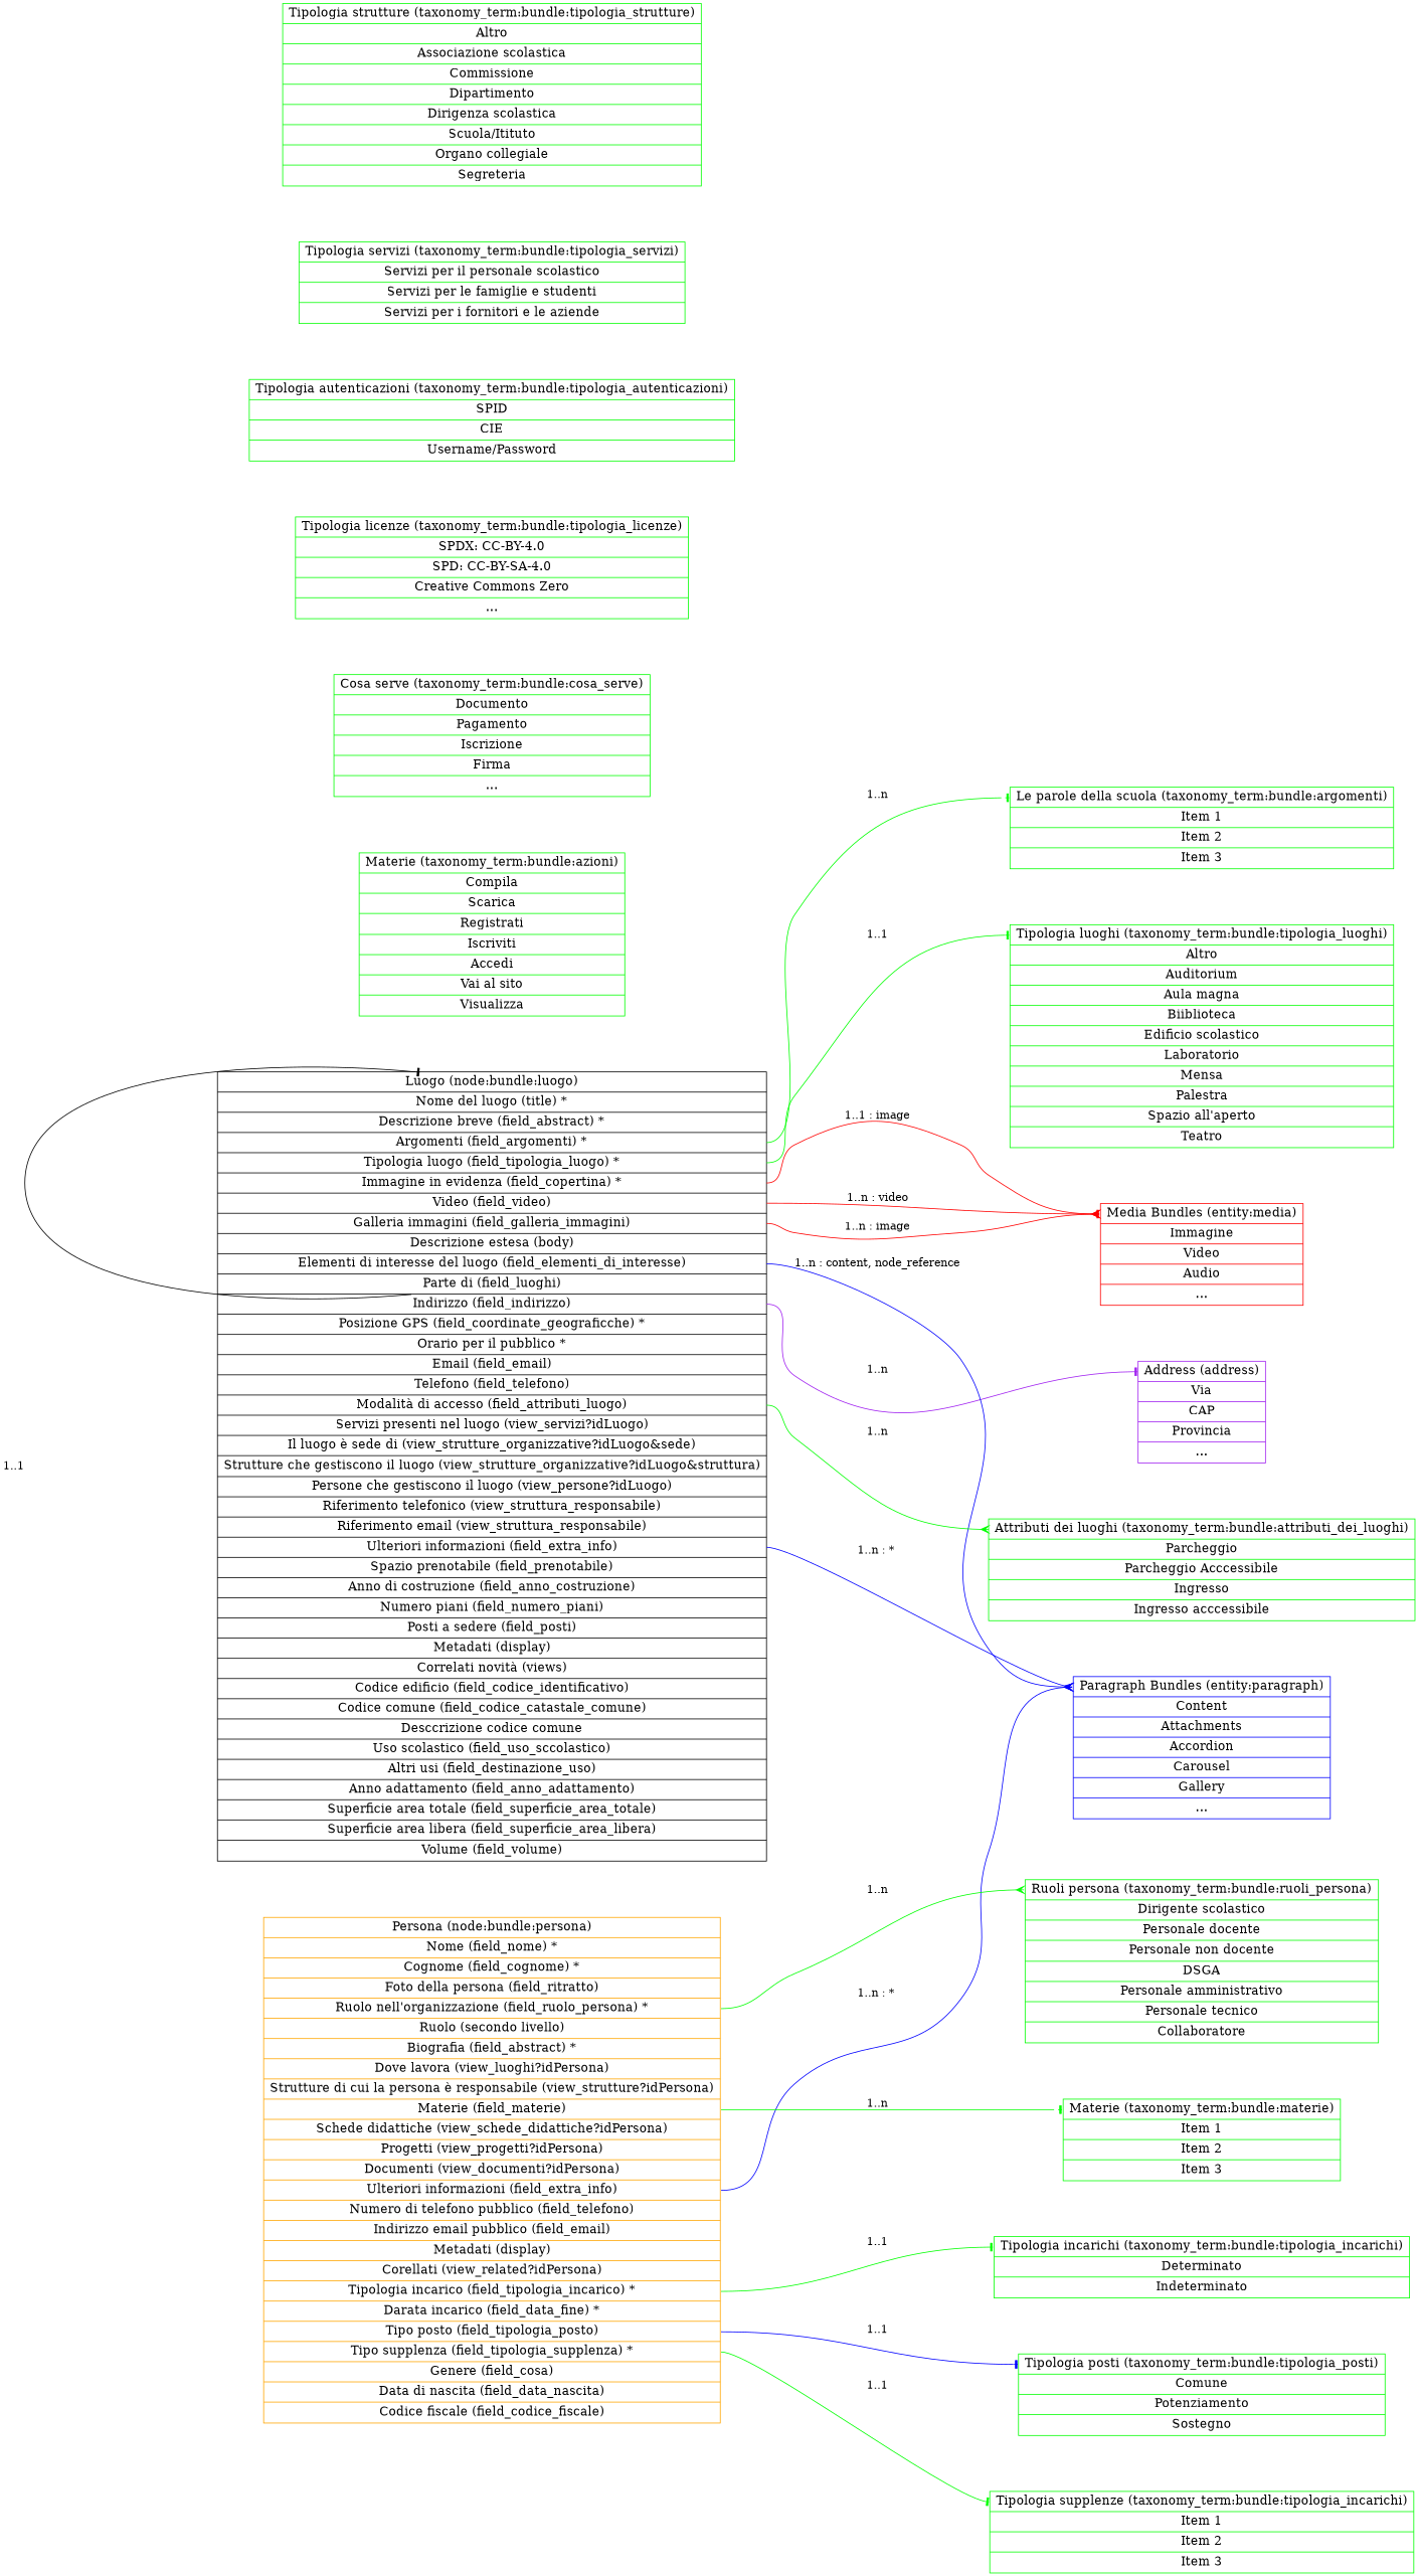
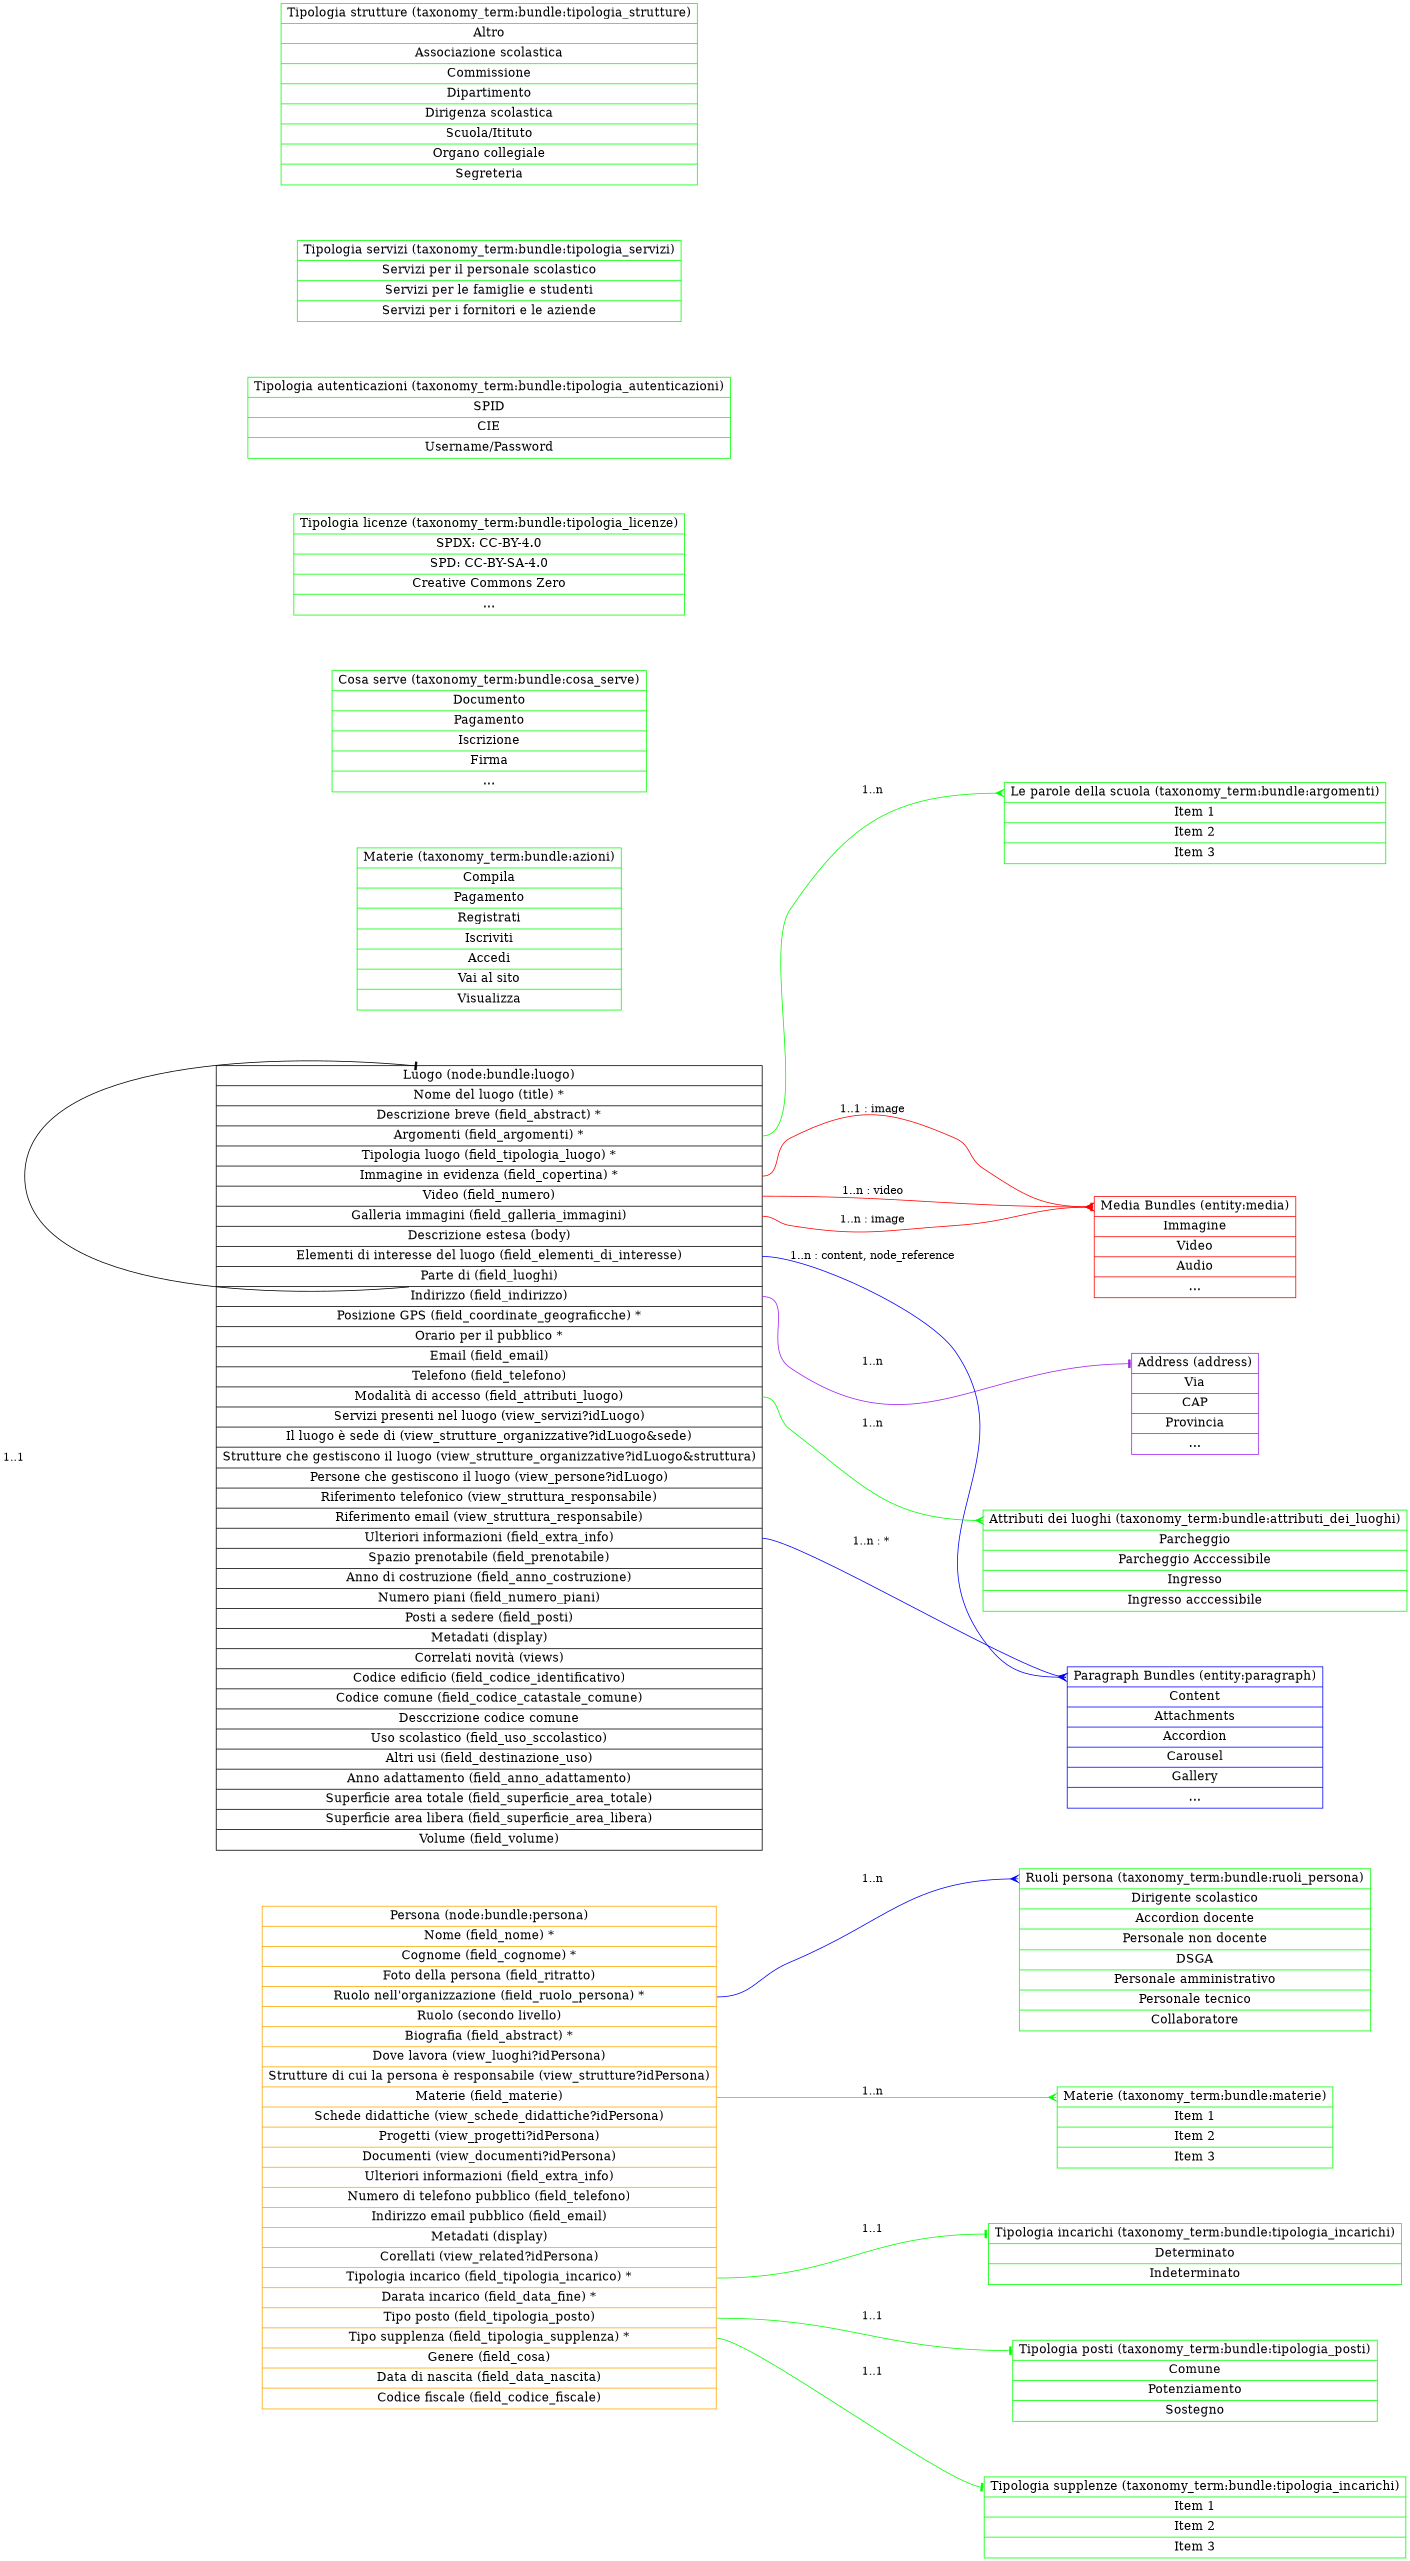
  digraph {
    fontname="Titillium web,Open Sans,sans-serif"
    newrank=true
    nodesep=1
    rankdir=LR
    ranksep=1
    node [color=green fontsize=16 shape=record]
    edge [arrowhead=crow color=green headport=taxonomyBundle tailport=field_extra_info]
    n1 [color=purple label="<address> Address (address)|                        Via | CAP | Provincia | ..."]
    n2 [color=red label="<mediaBundle> Media Bundles (entity:media)|                    Immagine | Video | Audio | ..."]
    n3 [color=blue label="<paragraphBundle> Paragraph Bundles (entity:paragraph)|                    Content | Attachments | Accordion | Carousel | Gallery |..."]
    n4 [label="<taxonomyBundle> Le parole della scuola (taxonomy_term:bundle:argomenti) |                    Item 1|                    Item 2|                    Item 3"]
    n5 [label="<taxonomyBundle> Attributi dei luoghi (taxonomy_term:bundle:attributi_dei_luoghi) |                    Parcheggio|                    Parcheggio Acccessibile|                    Ingresso|                    Ingresso acccessibile"]
-   n6 [label="<taxonomyBundle> Materie (taxonomy_term:bundle:azioni) |                    Compila|                    Scarica|                    Registrati|                    Iscriviti|                    Accedi|                    Vai al sito|                    Visualizza"]
+   n6 [label="<taxonomyBundle> Materie (taxonomy_term:bundle:azioni) |                    Compila|                    Pagamento|                    Registrati|                    Iscriviti|                    Accedi|                    Vai al sito|                    Visualizza"]
    n7 [label="<taxonomyBundle> Cosa serve (taxonomy_term:bundle:cosa_serve) |                    Documento|                    Pagamento|                    Iscrizione|                    Firma|                    ..."]
    n8 [label="<taxonomyBundle> Tipologia licenze (taxonomy_term:bundle:tipologia_licenze) |                    SPDX: CC-BY-4.0|                    SPD: CC-BY-SA-4.0|                    Creative Commons Zero|                    ..."]
    n9 [label="<taxonomyBundle> Materie (taxonomy_term:bundle:materie) |                    Item 1|                    Item 2|                    Item 3"]
-   n10 [label="<taxonomyBundle> Ruoli persona (taxonomy_term:bundle:ruoli_persona) |                  Dirigente scolastico|                  Personale docente|                  Personale non docente|                  DSGA|                  Personale amministrativo|                  Personale tecnico|                  Collaboratore"]
+   n10 [label="<taxonomyBundle> Ruoli persona (taxonomy_term:bundle:ruoli_persona) |                  Dirigente scolastico|                  Accordion docente|                  Personale non docente|                  DSGA|                  Personale amministrativo|                  Personale tecnico|                  Collaboratore"]
    n11 [label="<taxonomyBundle> Tipologia autenticazioni (taxonomy_term:bundle:tipologia_autenticazioni) |                    SPID|                    CIE|                    Username/Password"]
    n12 [label="<taxonomyBundle> Tipologia incarichi (taxonomy_term:bundle:tipologia_incarichi) |                    Determinato|                    Indeterminato"]
-   n13 [label="<taxonomyBundle> Tipologia luoghi (taxonomy_term:bundle:tipologia_luoghi) |                  Altro|                  Auditorium|                  Aula magna|                  Biiblioteca|                  Edificio scolastico|                  Laboratorio|                  Mensa|                  Palestra|                  Spazio all'aperto|                  Teatro"]
    n14 [label="<taxonomyBundle> Tipologia posti (taxonomy_term:bundle:tipologia_posti) |                    Comune|                    Potenziamento|                    Sostegno"]
    n15 [label="<taxonomyBundle> Tipologia servizi (taxonomy_term:bundle:tipologia_servizi) |                    Servizi per il personale scolastico|                    Servizi per le famiglie e studenti|                    Servizi per i fornitori e le aziende"]
    n16 [label="<taxonomyBundle> Tipologia strutture (taxonomy_term:bundle:tipologia_strutture) |                    Altro|                    Associazione scolastica|                    Commissione|                    Dipartimento|                    Dirigenza scolastica|                    Scuola/Itituto|                    Organo collegiale|                    Segreteria"]
    n17 [label="<taxonomyBundle> Tipologia supplenze (taxonomy_term:bundle:tipologia_incarichi) |                    Item 1|                    Item 2|                    Item 3"]
    n18 [color=orange label="<nodeBundle> Persona (node:bundle:persona)|                     <field_nome> Nome (field_nome) *|                    <field_cognome> Cognome (field_cognome) *|                    <field_ritratto> Foto della persona (field_ritratto)|                    <field_ruolo_persona> Ruolo nell'organizzazione (field_ruolo_persona) *|                    Ruolo (secondo livello) |                    <field_abstract> Biografia (field_abstract) *|                    Dove lavora (view_luoghi?idPersona)|                    Strutture di cui la persona è responsabile (view_strutture?idPersona)|                    <field_materie> Materie (field_materie)|                    Schede didattiche (view_schede_didattiche?idPersona)|                    Progetti (view_progetti?idPersona)|                    Documenti (view_documenti?idPersona)|                    <field_extra_info> Ulteriori informazioni (field_extra_info)|                    <field_telefono> Numero di telefono pubblico (field_telefono)|                    <field_email> Indirizzo email pubblico (field_email)|                    Metadati (display)|                    Corellati (view_related?idPersona)|                    <field_tipologia_incarico> Tipologia incarico (field_tipologia_incarico) *|                    <field_data_fine> Darata incarico (field_data_fine) *|                    <field_tipologia_posto> Tipo posto (field_tipologia_posto)|                    <field_tipologia_supplenza> Tipo supplenza (field_tipologia_supplenza) *|                    <field_genere> Genere (field_cosa)|                    <field_data_nascita> Data di nascita (field_data_nascita)|                    <field_codice_fiscale> Codice fiscale (field_codice_fiscale)"]
-   n19 [color=black label="<nodeBundle> Luogo (node:bundle:luogo)|                    <title> Nome del luogo (title) *|                    <field_abstract> Descrizione breve (field_abstract) *|                    <field_argomenti> Argomenti (field_argomenti) *|                    <field_tipologia_luogo> Tipologia luogo (field_tipologia_luogo) *|                    <field_copertina> Immagine in evidenza (field_copertina) *|                    <field_video> Video (field_video)|                    <field_galleria_immagini> Galleria immagini (field_galleria_immagini)|                    <body> Descrizione estesa (body)|                    <field_elementi_di_interesse> Elementi di interesse del luogo (field_elementi_di_interesse)|                    <field_luoghi> Parte di (field_luoghi)|                    <field_indirizzo> Indirizzo (field_indirizzo)|                    <field_coordinate_geograficche> Posizione GPS (field_coordinate_geograficche) *|                    <field_orario_pubblico> Orario per il pubblico *|                    <field_email> Email (field_email)|                    <field_telefono> Telefono (field_telefono)|                    <field_attributi_luogo> Modalità di accesso (field_attributi_luogo)|                    Servizi presenti nel luogo (view_servizi?idLuogo)|                    Il luogo è sede di (view_strutture_organizzative?idLuogo&sede)|                    Strutture che gestiscono il luogo (view_strutture_organizzative?idLuogo&struttura)|                    Persone che gestiscono il luogo (view_persone?idLuogo)|                    Riferimento telefonico (view_struttura_responsabile)|                    Riferimento email (view_struttura_responsabile)|                    <field_extra_info> Ulteriori informazioni (field_extra_info)|                    <field_prenotabile> Spazio prenotabile (field_prenotabile)|                    <field_anno_costruzione> Anno di costruzione (field_anno_costruzione)|                    <field_numero_piani> Numero piani (field_numero_piani)|                    <field_posti> Posti a sedere (field_posti)|                    Metadati (display)|                    Correlati novità (views)|                    <field_codice_identificativo> Codice edificio (field_codice_identificativo)|                    <field_codice_catastale_comune> Codice comune (field_codice_catastale_comune)|                    Desccrizione codice comune|                    <field_uso_sccolastico> Uso scolastico (field_uso_sccolastico)|                    <field_destinazione_uso> Altri usi (field_destinazione_uso)|                    <field_anno_adattamento> Anno adattamento (field_anno_adattamento)|                    <field_superficie_area_totale> Superficie area totale (field_superficie_area_totale)|                    <field_superficie_area_libera> Superficie area libera (field_superficie_area_libera)|                    <field_volume> Volume (field_volume)"]
+   n19 [color=black label="<nodeBundle> Luogo (node:bundle:luogo)|                    <title> Nome del luogo (title) *|                    <field_abstract> Descrizione breve (field_abstract) *|                    <field_argomenti> Argomenti (field_argomenti) *|                    <field_tipologia_luogo> Tipologia luogo (field_tipologia_luogo) *|                    <field_copertina> Immagine in evidenza (field_copertina) *|                    <field_video> Video (field_numero)|                    <field_galleria_immagini> Galleria immagini (field_galleria_immagini)|                    <body> Descrizione estesa (body)|                    <field_elementi_di_interesse> Elementi di interesse del luogo (field_elementi_di_interesse)|                    <field_luoghi> Parte di (field_luoghi)|                    <field_indirizzo> Indirizzo (field_indirizzo)|                    <field_coordinate_geograficche> Posizione GPS (field_coordinate_geograficche) *|                    <field_orario_pubblico> Orario per il pubblico *|                    <field_email> Email (field_email)|                    <field_telefono> Telefono (field_telefono)|                    <field_attributi_luogo> Modalità di accesso (field_attributi_luogo)|                    Servizi presenti nel luogo (view_servizi?idLuogo)|                    Il luogo è sede di (view_strutture_organizzative?idLuogo&sede)|                    Strutture che gestiscono il luogo (view_strutture_organizzative?idLuogo&struttura)|                    Persone che gestiscono il luogo (view_persone?idLuogo)|                    Riferimento telefonico (view_struttura_responsabile)|                    Riferimento email (view_struttura_responsabile)|                    <field_extra_info> Ulteriori informazioni (field_extra_info)|                    <field_prenotabile> Spazio prenotabile (field_prenotabile)|                    <field_anno_costruzione> Anno di costruzione (field_anno_costruzione)|                    <field_numero_piani> Numero piani (field_numero_piani)|                    <field_posti> Posti a sedere (field_posti)|                    Metadati (display)|                    Correlati novità (views)|                    <field_codice_identificativo> Codice edificio (field_codice_identificativo)|                    <field_codice_catastale_comune> Codice comune (field_codice_catastale_comune)|                    Desccrizione codice comune|                    <field_uso_sccolastico> Uso scolastico (field_uso_sccolastico)|                    <field_destinazione_uso> Altri usi (field_destinazione_uso)|                    <field_anno_adattamento> Anno adattamento (field_anno_adattamento)|                    <field_superficie_area_totale> Superficie area totale (field_superficie_area_totale)|                    <field_superficie_area_libera> Superficie area libera (field_superficie_area_libera)|                    <field_volume> Volume (field_volume)"]
    subgraph sub_1 {
      n1
    }
    subgraph sub_2 {
      n2
    }
    subgraph sub_3 {
      n3
    }
    subgraph sub_4 {
      n4
      n5
      n6
      n7
      n8
      n9
      n10
      n11
      n12
-     n13
      n14
      n15
      n16
      n17
    }
    subgraph sub_5 {
      n1
      n2
      n3
      n4
      n5
      n9
      n10
      n12
-     n13
      n14
      n17
      n18
      n19
    }
-   n18 -> n3 [color=blue headport=paragraphBundle label="1..n : * "]
-   n18 -> n9 [arrowhead=tee label="1..n" tailport=field_materie]
-   n18 -> n10 [label="1..n" tailport=field_ruolo_persona]
+   n18 -> n9 [label="1..n" tailport=field_materie]
+   n18 -> n10 [color=blue label="1..n" tailport=field_ruolo_persona]
    n18 -> n12 [arrowhead=tee label="1..1" tailport=field_tipologia_incarico]
-   n18 -> n14 [arrowhead=tee color=blue label="1..1" tailport=field_tipologia_posto]
+   n18 -> n14 [arrowhead=tee label="1..1" tailport=field_tipologia_posto]
    n18 -> n17 [arrowhead=tee label="1..1" tailport=field_tipologia_supplenza]
    n19 -> n1 [arrowhead=tee color=purple headport=address label="1..n" tailport=field_indirizzo]
    n19 -> n2 [arrowhead=tee color=red headport=mediaBundle label="1..1 : image" tailport=field_copertina]
    n19 -> n2 [color=red headport=mediaBundle label="1..n : video" tailport=field_video]
    n19 -> n2 [color=red headport=mediaBundle label="1..n : image" tailport=field_galleria_immagini]
    n19 -> n3 [color=blue headport=paragraphBundle label="1..n : content, node_reference" tailport=field_elementi_di_interesse]
    n19 -> n3 [color=blue headport=paragraphBundle label="1..n : * "]
-   n19 -> n4 [arrowhead=tee label="1..n" tailport=field_argomenti]
+   n19 -> n4 [label="1..n" tailport=field_argomenti]
    n19 -> n5 [label="1..n" tailport=field_attributi_luogo]
-   n19 -> n13 [arrowhead=tee label="1..1" tailport=field_tipologia_luogo]
    n19 -> n19 [arrowhead=tee color=black headport=nodeBundle label="1..1" tailport=field_luoghi]
  }
